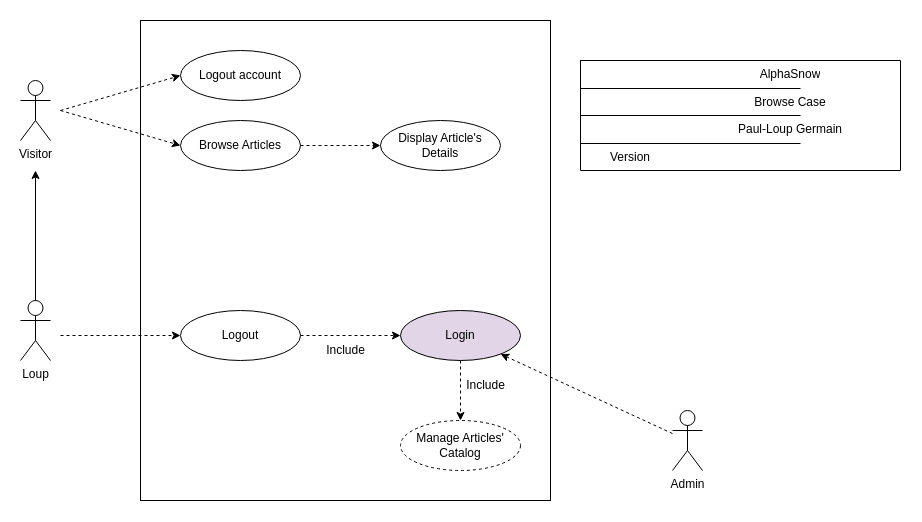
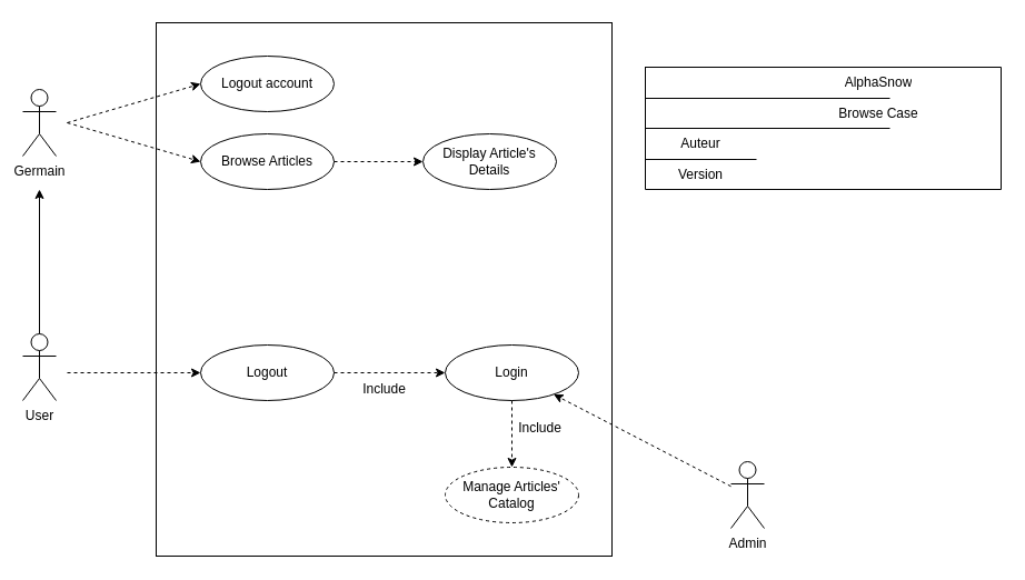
  <mxCell id="0" />
  <mxCell id="1" parent="0" />
  <mxCell id="2" value="" style="rounded=0;whiteSpace=wrap;html=1;" parent="1" vertex="1"><mxGeometry x="140" y="20" width="410" height="480" as="geometry" /></mxCell>
  <mxCell id="3" value="" style="shape=table;html=1;whiteSpace=wrap;startSize=0;container=1;collapsible=0;childLayout=tableLayout;" parent="1" vertex="1"><mxGeometry x="580" y="60" width="320" height="110" as="geometry" /></mxCell>
  <mxCell id="4" value="" style="shape=partialRectangle;html=1;whiteSpace=wrap;collapsible=0;dropTarget=0;pointerEvents=0;fillColor=none;top=0;left=0;bottom=0;right=0;points=[[0,0.5],[1,0.5]];portConstraint=eastwest;" parent="3" vertex="1"><mxGeometry width="320" height="28" as="geometry" /></mxCell>
  <mxCell id="5" value="AlphaSnow" style="shape=partialRectangle;html=1;whiteSpace=wrap;connectable=0;overflow=hidden;fillColor=none;top=0;left=0;bottom=0;right=0;" parent="4" vertex="1"><mxGeometry x="100" width="220" height="28" as="geometry" /></mxCell>
  <mxCell id="6" value="" style="shape=partialRectangle;html=1;whiteSpace=wrap;collapsible=0;dropTarget=0;pointerEvents=0;fillColor=none;top=0;left=0;bottom=0;right=0;points=[[0,0.5],[1,0.5]];portConstraint=eastwest;" parent="3" vertex="1"><mxGeometry y="28" width="320" height="27" as="geometry" /></mxCell>
  <mxCell id="7" value="Browse Case" style="shape=partialRectangle;html=1;whiteSpace=wrap;connectable=0;overflow=hidden;fillColor=none;top=0;left=0;bottom=0;right=0;" parent="6" vertex="1"><mxGeometry x="100" width="220" height="27" as="geometry" /></mxCell>
  <mxCell id="8" value="" style="shape=partialRectangle;html=1;whiteSpace=wrap;collapsible=0;dropTarget=0;pointerEvents=0;fillColor=none;top=0;left=0;bottom=0;right=0;points=[[0,0.5],[1,0.5]];portConstraint=eastwest;" parent="3" vertex="1"><mxGeometry y="55" width="320" height="28" as="geometry" /></mxCell>
- <mxCell id="10" value="Paul-Loup Germain" style="shape=partialRectangle;html=1;whiteSpace=wrap;connectable=0;overflow=hidden;fillColor=none;top=0;left=0;bottom=0;right=0;" parent="8" vertex="1"><mxGeometry x="100" width="220" height="28" as="geometry" /></mxCell>
+ <mxCell id="9" value="Auteur" style="shape=partialRectangle;html=1;whiteSpace=wrap;connectable=0;overflow=hidden;fillColor=none;top=0;left=0;bottom=0;right=0;" parent="8" vertex="1"><mxGeometry width="100" height="28" as="geometry" /></mxCell>
  <mxCell id="11" value="" style="shape=partialRectangle;html=1;whiteSpace=wrap;collapsible=0;dropTarget=0;pointerEvents=0;fillColor=none;top=0;left=0;bottom=0;right=0;points=[[0,0.5],[1,0.5]];portConstraint=eastwest;" parent="3" vertex="1"><mxGeometry y="83" width="320" height="27" as="geometry" /></mxCell>
  <mxCell id="12" value="Version" style="shape=partialRectangle;html=1;whiteSpace=wrap;connectable=0;overflow=hidden;fillColor=none;top=0;left=0;bottom=0;right=0;" parent="11" vertex="1"><mxGeometry width="100" height="27" as="geometry" /></mxCell>
- <mxCell id="13" value="Visitor" style="shape=umlActor;verticalLabelPosition=bottom;verticalAlign=top;html=1;outlineConnect=0;" parent="1" vertex="1"><mxGeometry x="20" y="80" width="30" height="60" as="geometry" /></mxCell>
+ <mxCell id="13" value="Germain" style="shape=umlActor;verticalLabelPosition=bottom;verticalAlign=top;html=1;outlineConnect=0;" parent="1" vertex="1"><mxGeometry x="20" y="80" width="30" height="60" as="geometry" /></mxCell>
  <mxCell id="14" value="Browse Articles" style="ellipse;whiteSpace=wrap;html=1;" parent="1" vertex="1"><mxGeometry x="180" y="120" width="120" height="50" as="geometry" /></mxCell>
  <mxCell id="15" value="Display Article's Details" style="ellipse;whiteSpace=wrap;html=1;" parent="1" vertex="1"><mxGeometry x="380" y="120" width="120" height="50" as="geometry" /></mxCell>
  <mxCell id="16" value="Logout account" style="ellipse;whiteSpace=wrap;html=1;" parent="1" vertex="1"><mxGeometry x="180" y="50" width="120" height="50" as="geometry" /></mxCell>
- <mxCell id="17" value="Loup" style="shape=umlActor;verticalLabelPosition=bottom;verticalAlign=top;html=1;outlineConnect=0;" parent="1" vertex="1"><mxGeometry x="20" y="300" width="30" height="60" as="geometry" /></mxCell>
+ <mxCell id="17" value="User" style="shape=umlActor;verticalLabelPosition=bottom;verticalAlign=top;html=1;outlineConnect=0;" parent="1" vertex="1"><mxGeometry x="20" y="300" width="30" height="60" as="geometry" /></mxCell>
  <mxCell id="18" value="Logout" style="ellipse;whiteSpace=wrap;html=1;" parent="1" vertex="1"><mxGeometry x="180" y="310" width="120" height="50" as="geometry" /></mxCell>
  <mxCell id="19" value="Include" style="text;html=1;align=center;verticalAlign=middle;resizable=0;points=[];autosize=1;" parent="1" vertex="1"><mxGeometry x="320" y="340" width="50" height="20" as="geometry" /></mxCell>
- <mxCell id="20" value="Login" style="ellipse;whiteSpace=wrap;html=1;fillColor=#e1d5e7;" parent="1" vertex="1"><mxGeometry x="400" y="310" width="120" height="50" as="geometry" /></mxCell>
- <mxCell id="21" value="Admin" style="shape=umlActor;verticalLabelPosition=bottom;verticalAlign=top;html=1;outlineConnect=0;" parent="1" vertex="1"><mxGeometry x="672" y="410" width="30" height="60" as="geometry" /></mxCell>
+ <mxCell id="20" value="Login" style="ellipse;whiteSpace=wrap;html=1;" parent="1" vertex="1"><mxGeometry x="400" y="310" width="120" height="50" as="geometry" /></mxCell>
+ <mxCell id="21" value="Admin" style="shape=umlActor;verticalLabelPosition=bottom;verticalAlign=top;html=1;outlineConnect=0;" parent="1" vertex="1"><mxGeometry x="657" y="415" width="30" height="60" as="geometry" /></mxCell>
  <mxCell id="22" value="Manage Articles' Catalog" style="ellipse;whiteSpace=wrap;html=1;dashed=1;" parent="1" vertex="1"><mxGeometry x="400" y="420" width="120" height="50" as="geometry" /></mxCell>
  <mxCell id="23" value="" style="endArrow=classic;html=1;exitX=0.5;exitY=0;exitDx=0;exitDy=0;exitPerimeter=0;" parent="1" source="17" edge="1"><mxGeometry width="50" height="50" relative="1" as="geometry"><mxPoint x="10" y="250" as="sourcePoint" /><mxPoint x="35" y="170" as="targetPoint" /></mxGeometry></mxCell>
  <mxCell id="24" value="" style="endArrow=classic;html=1;dashed=1;entryX=0;entryY=0.5;entryDx=0;entryDy=0;" parent="1" target="14" edge="1"><mxGeometry width="50" height="50" relative="1" as="geometry"><mxPoint x="60" y="110" as="sourcePoint" /><mxPoint x="180" y="110" as="targetPoint" /></mxGeometry></mxCell>
  <mxCell id="25" value="" style="endArrow=classic;html=1;dashed=1;" parent="1" edge="1"><mxGeometry width="50" height="50" relative="1" as="geometry"><mxPoint x="300" y="145" as="sourcePoint" /><mxPoint x="380" y="145" as="targetPoint" /></mxGeometry></mxCell>
  <mxCell id="26" value="" style="endArrow=classic;html=1;dashed=1;entryX=0;entryY=0.5;entryDx=0;entryDy=0;" parent="1" edge="1"><mxGeometry width="50" height="50" relative="1" as="geometry"><mxPoint x="60" y="110" as="sourcePoint" /><mxPoint x="180" y="75" as="targetPoint" /></mxGeometry></mxCell>
  <mxCell id="27" value="" style="endArrow=classic;html=1;dashed=1;" parent="1" edge="1"><mxGeometry width="50" height="50" relative="1" as="geometry"><mxPoint x="60" y="335" as="sourcePoint" /><mxPoint x="180" y="335" as="targetPoint" /></mxGeometry></mxCell>
  <mxCell id="28" value="" style="endArrow=classic;html=1;dashed=1;exitX=1;exitY=0.5;exitDx=0;exitDy=0;" parent="1" source="18" edge="1"><mxGeometry width="50" height="50" relative="1" as="geometry"><mxPoint x="300" y="290" as="sourcePoint" /><mxPoint x="400" y="335" as="targetPoint" /></mxGeometry></mxCell>
  <mxCell id="29" value="" style="endArrow=classic;html=1;dashed=1;entryX=0.5;entryY=0;entryDx=0;entryDy=0;" parent="1" target="22" edge="1"><mxGeometry width="50" height="50" relative="1" as="geometry"><mxPoint x="460" y="360" as="sourcePoint" /><mxPoint x="580" y="360" as="targetPoint" /></mxGeometry></mxCell>
  <mxCell id="30" value="Include" style="text;html=1;align=center;verticalAlign=middle;resizable=0;points=[];autosize=1;" parent="1" vertex="1"><mxGeometry x="460" y="375" width="50" height="20" as="geometry" /></mxCell>
  <mxCell id="31" value="" style="endArrow=classic;html=1;dashed=1;" parent="1" source="21" target="20" edge="1"><mxGeometry width="50" height="50" relative="1" as="geometry"><mxPoint x="610" y="445" as="sourcePoint" /><mxPoint x="670" y="329.5" as="targetPoint" /></mxGeometry></mxCell>
